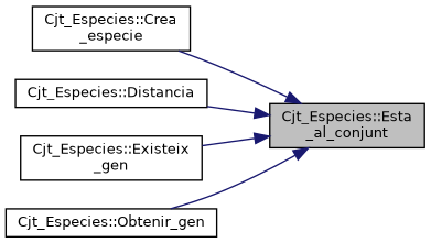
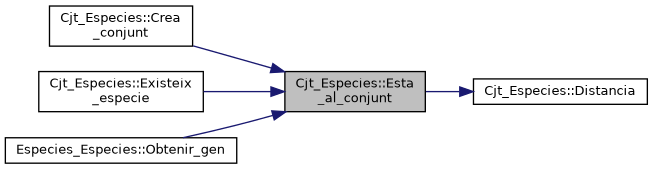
  digraph {
    rankdir=RL
    node [color=black fillcolor=white fontname=Helvetica fontsize=10 shape=record style=filled]
    edge [color=midnightblue dir=back fontname=Helvetica fontsize=10 labelfontname=Helvetica labelfontsize=10 style=solid]
    n1 [fillcolor=grey75 fontcolor=black height=0.2 label="Cjt_Especies::Esta\l_al_conjunt" width=0.4]
-   n2 [height=0.2 label="Cjt_Especies::Crea\l_especie" width=0.4]
+   n2 [height=0.2 label="Cjt_Especies::Crea\l_conjunt" width=0.4]
    n3 [height=0.2 label="Cjt_Especies::Distancia" width=0.4]
-   n4 [height=0.2 label="Cjt_Especies::Existeix\l_gen" width=0.4]
-   n5 [height=0.2 label="Cjt_Especies::Obtenir_gen" width=0.4]
+   n4 [height=0.2 label="Cjt_Especies::Existeix\l_especie" width=0.4]
+   n5 [height=0.2 label="Especies_Especies::Obtenir_gen" width=0.4]
    n1 -> n2
-   n1 -> n3
+   n3 -> n1
    n1 -> n4
    n1 -> n5
  }
